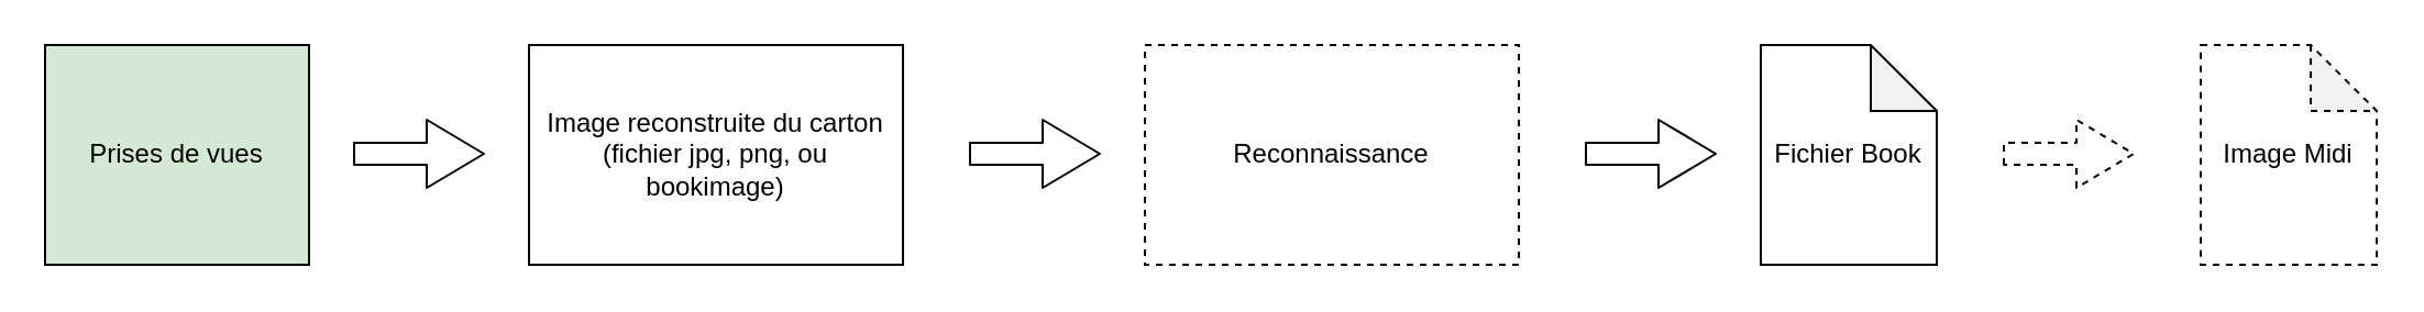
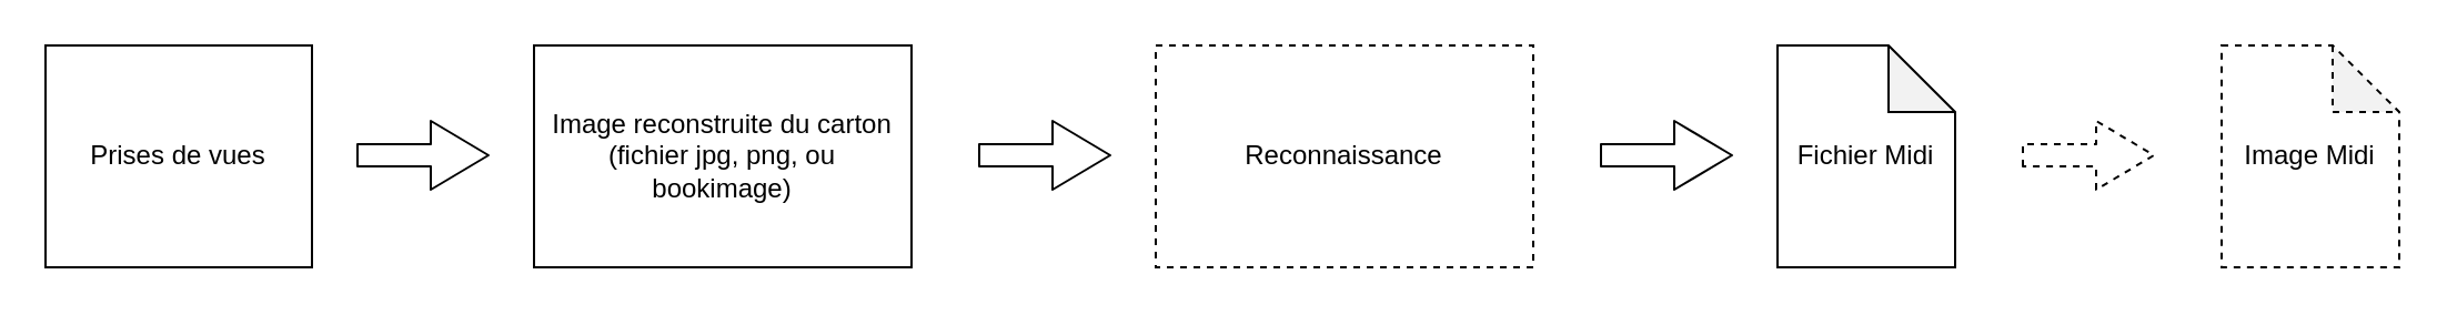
  <mxCell id="0" />
  <mxCell id="1" parent="0" />
- <mxCell id="2" value="Prises de vues" style="rounded=0;whiteSpace=wrap;html=1;fillColor=#d5e8d4;" vertex="1" parent="1"><mxGeometry x="20" y="20" width="120" height="100" as="geometry" /></mxCell>
+ <mxCell id="2" value="Prises de vues" style="rounded=0;whiteSpace=wrap;html=1;" vertex="1" parent="1"><mxGeometry x="20" y="20" width="120" height="100" as="geometry" /></mxCell>
  <mxCell id="3" value="Image reconstruite du carton&lt;br&gt;(fichier jpg, png, ou bookimage)" style="rounded=0;whiteSpace=wrap;html=1;" vertex="1" parent="1"><mxGeometry x="240" y="20" width="170" height="100" as="geometry" /></mxCell>
  <mxCell id="4" value="Reconnaissance" style="rounded=0;whiteSpace=wrap;html=1;dashed=1;" vertex="1" parent="1"><mxGeometry x="520" y="20" width="170" height="100" as="geometry" /></mxCell>
- <mxCell id="5" value="Fichier Book" style="shape=note;whiteSpace=wrap;html=1;backgroundOutline=1;darkOpacity=0.05;" vertex="1" parent="1"><mxGeometry x="800" y="20" width="80" height="100" as="geometry" /></mxCell>
+ <mxCell id="5" value="Fichier Midi" style="shape=note;whiteSpace=wrap;html=1;backgroundOutline=1;darkOpacity=0.05;" vertex="1" parent="1"><mxGeometry x="800" y="20" width="80" height="100" as="geometry" /></mxCell>
  <mxCell id="6" value="" style="shape=flexArrow;endArrow=classic;html=1;width=10;endSize=8.33;dashed=1;" edge="1" parent="1"><mxGeometry width="50" height="50" relative="1" as="geometry"><mxPoint x="910" y="69.5" as="sourcePoint" /><mxPoint x="970" y="69.5" as="targetPoint" /></mxGeometry></mxCell>
  <mxCell id="7" value="" style="shape=flexArrow;endArrow=classic;html=1;width=10;endSize=8.33;" edge="1" parent="1"><mxGeometry width="50" height="50" relative="1" as="geometry"><mxPoint x="160" y="69.5" as="sourcePoint" /><mxPoint x="220" y="69.5" as="targetPoint" /></mxGeometry></mxCell>
  <mxCell id="8" value="" style="shape=flexArrow;endArrow=classic;html=1;width=10;endSize=8.33;" edge="1" parent="1"><mxGeometry width="50" height="50" relative="1" as="geometry"><mxPoint x="440" y="69.5" as="sourcePoint" /><mxPoint x="500" y="69.5" as="targetPoint" /></mxGeometry></mxCell>
  <mxCell id="9" value="" style="shape=flexArrow;endArrow=classic;html=1;width=10;endSize=8.33;" edge="1" parent="1"><mxGeometry width="50" height="50" relative="1" as="geometry"><mxPoint x="720" y="69.5" as="sourcePoint" /><mxPoint x="780" y="69.5" as="targetPoint" /></mxGeometry></mxCell>
  <mxCell id="10" value="Image Midi" style="shape=note;whiteSpace=wrap;html=1;backgroundOutline=1;darkOpacity=0.05;dashed=1;" vertex="1" parent="1"><mxGeometry x="1000" y="20" width="80" height="100" as="geometry" /></mxCell>
